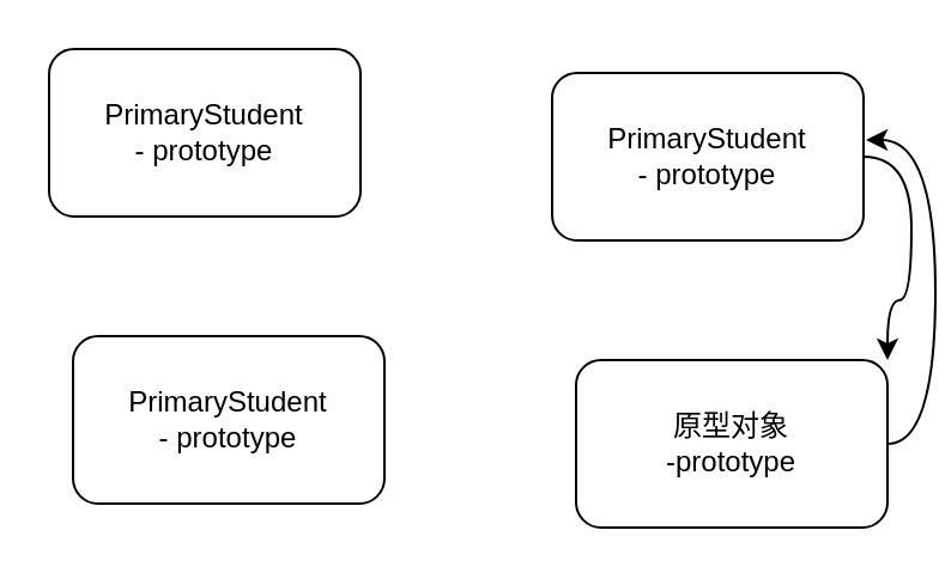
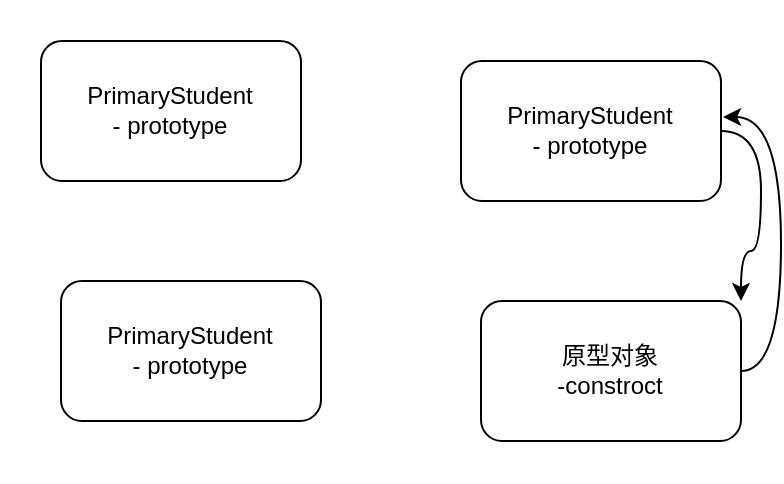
  <mxCell id="0" />
  <mxCell id="1" parent="0" />
  <mxCell id="2" style="edgeStyle=orthogonalEdgeStyle;rounded=0;orthogonalLoop=1;jettySize=auto;html=1;exitX=1;exitY=0.5;exitDx=0;exitDy=0;entryX=1;entryY=0;entryDx=0;entryDy=0;curved=1;" edge="1" parent="1" source="3" target="5"><mxGeometry relative="1" as="geometry" /></mxCell>
  <mxCell id="3" value="PrimaryStudent&lt;br&gt;- prototype" style="rounded=1;whiteSpace=wrap;html=1;" vertex="1" parent="1"><mxGeometry x="230" y="30" width="130" height="70" as="geometry" /></mxCell>
  <mxCell id="4" style="edgeStyle=orthogonalEdgeStyle;rounded=0;orthogonalLoop=1;jettySize=auto;html=1;exitX=1;exitY=0.5;exitDx=0;exitDy=0;entryX=1.008;entryY=0.4;entryDx=0;entryDy=0;entryPerimeter=0;curved=1;" edge="1" parent="1" source="5" target="3"><mxGeometry relative="1" as="geometry" /></mxCell>
- <mxCell id="5" value="原型对象&lt;br&gt;-prototype" style="rounded=1;whiteSpace=wrap;html=1;" vertex="1" parent="1"><mxGeometry x="240" y="150" width="130" height="70" as="geometry" /></mxCell>
+ <mxCell id="5" value="原型对象&lt;br&gt;-constroct" style="rounded=1;whiteSpace=wrap;html=1;" vertex="1" parent="1"><mxGeometry x="240" y="150" width="130" height="70" as="geometry" /></mxCell>
  <mxCell id="6" value="PrimaryStudent&lt;br&gt;- prototype" style="rounded=1;whiteSpace=wrap;html=1;" vertex="1" parent="1"><mxGeometry x="20" y="20" width="130" height="70" as="geometry" /></mxCell>
  <mxCell id="7" value="PrimaryStudent&lt;br&gt;- prototype" style="rounded=1;whiteSpace=wrap;html=1;" vertex="1" parent="1"><mxGeometry x="30" y="140" width="130" height="70" as="geometry" /></mxCell>
